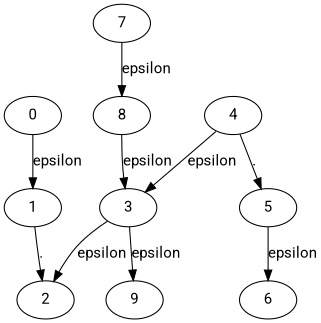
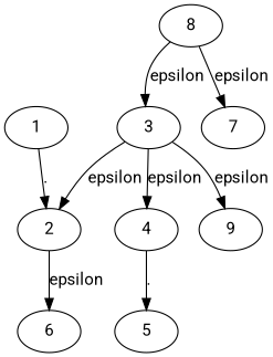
  digraph {
    fontname=Roboto
    node [fontname=Roboto]
    edge [fontname=Roboto]
-   0
    1
    2
    3
    4
    9
    5
    6
    7
    8
-   0 -> 1 [label=epsilon]
    1 -> 2 [label="."]
    3 -> 2 [label=epsilon]
-   4 -> 3 [label=epsilon]
+   3 -> 4 [label=epsilon]
    3 -> 9 [label=epsilon]
    4 -> 5 [label="."]
-   5 -> 6 [label=epsilon]
-   7 -> 8 [label=epsilon]
+   2 -> 6 [label=epsilon]
+   8 -> 7 [label=epsilon]
    8 -> 3 [label=epsilon]
  }
